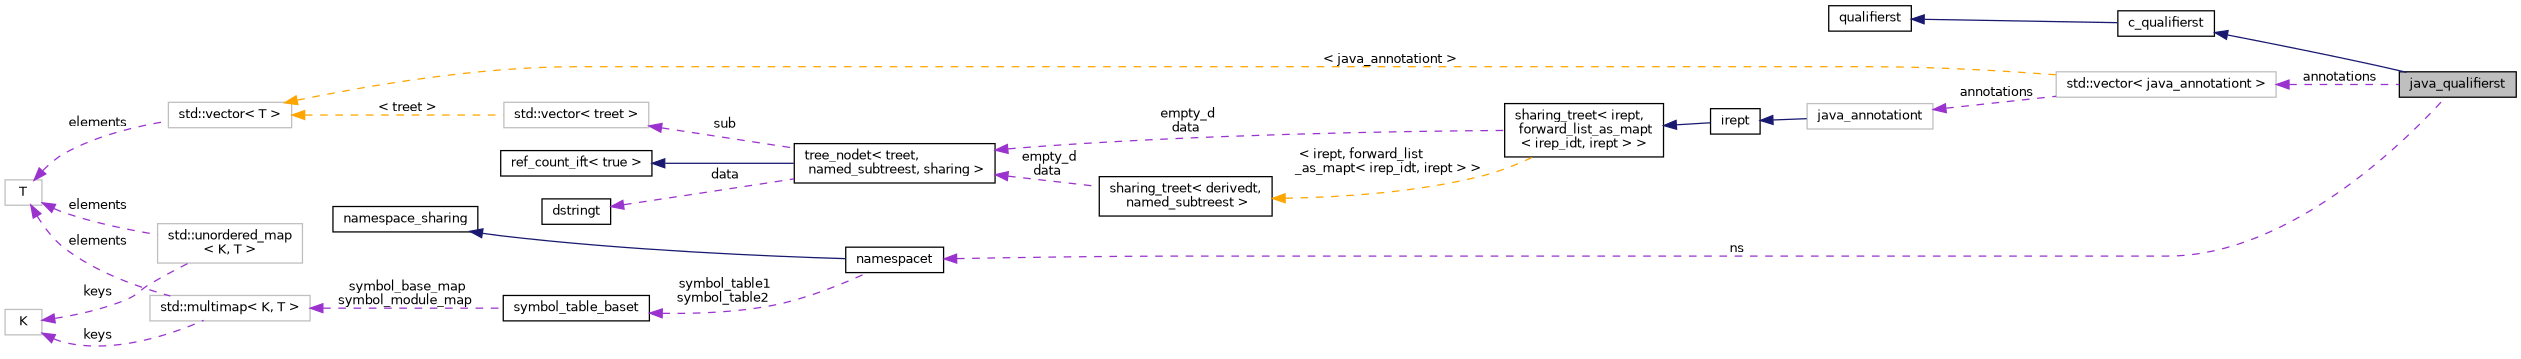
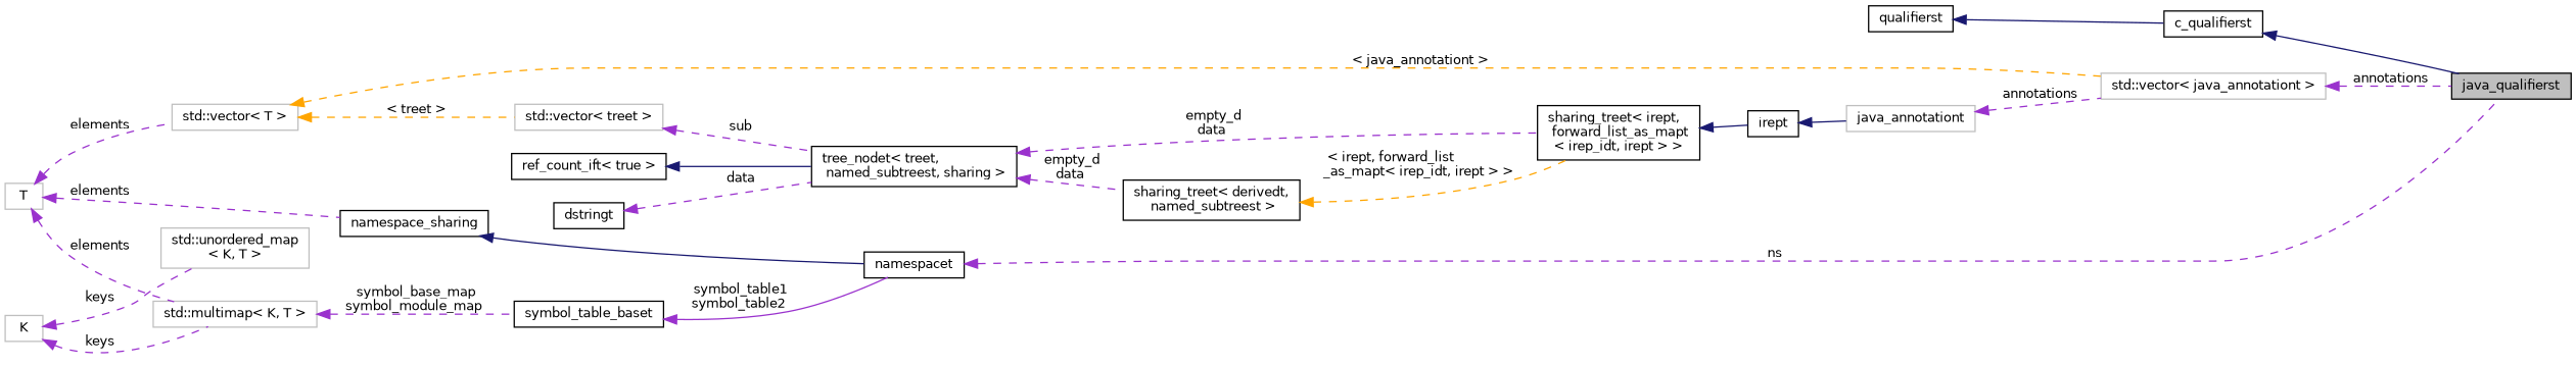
  digraph {
    rankdir=LR
    node [color=black fontname=Helvetica fontsize=10 shape=record]
    edge [color=darkorchid3 dir=back fontname=Helvetica fontsize=10 labelfontname=Helvetica labelfontsize=10 style=dashed]
    n1 [fillcolor=grey75 fontcolor=black height=0.2 label=java_qualifierst style=filled width=0.4]
    n2 [height=0.2 label=c_qualifierst width=0.4]
    n3 [height=0.2 label=qualifierst width=0.4]
    n4 [height=0.2 label=namespacet width=0.4]
    n5 [height=0.2 label=namespace_sharing width=0.4]
    n6 [height=0.2 label=symbol_table_baset width=0.4]
    n7 [color=grey75 height=0.2 label="std::multimap\< K, T \>" width=0.4]
    n8 [color=grey75 height=0.2 label=K width=0.4]
    n9 [color=grey75 height=0.2 label="std::unordered_map\l\< K, T \>" width=0.4]
    n10 [color=grey75 height=0.2 label=T width=0.4]
    n11 [color=grey75 height=0.2 label="std::vector\< T \>" width=0.4]
    n12 [color=grey75 height=0.2 label="std::vector\< java_annotationt \>" width=0.4]
    n13 [color=grey75 height=0.2 label="std::vector\< treet \>" width=0.4]
    n14 [color=grey75 height=0.2 label=java_annotationt width=0.4]
    n15 [height=0.2 label=irept width=0.4]
    n16 [height=0.2 label="sharing_treet\< irept,\l forward_list_as_mapt\l\< irep_idt, irept \> \>" width=0.4]
    n17 [height=0.2 label="tree_nodet\< treet,\l named_subtreest, sharing \>" width=0.4]
    n18 [height=0.2 label="sharing_treet\< derivedt,\l named_subtreest \>" width=0.4]
    n19 [height=0.2 label="ref_count_ift\< true \>" width=0.4]
    n20 [height=0.2 label=dstringt width=0.4]
    n2 -> n1 [color=midnightblue style=solid]
    n3 -> n2 [color=midnightblue style=solid]
    n4 -> n1 [label=" ns"]
    n5 -> n4 [color=midnightblue style=solid]
-   n6 -> n4 [label=" symbol_table1\nsymbol_table2"]
+   n6 -> n4 [label=" symbol_table1\nsymbol_table2" style=solid]
    n7 -> n6 [label=" symbol_base_map\nsymbol_module_map"]
    n8 -> n7 [label=" keys"]
    n8 -> n9 [label=" keys"]
    n10 -> n7 [label=" elements"]
-   n10 -> n9 [label=" elements"]
+   n10 -> n5 [label=" elements"]
    n10 -> n11 [label=" elements"]
    n11 -> n12 [color=orange label=" \< java_annotationt \>"]
    n11 -> n13 [color=orange label=" \< treet \>"]
    n12 -> n1 [label=" annotations"]
    n13 -> n17 [label=" sub"]
    n14 -> n12 [label=" annotations"]
    n15 -> n14 [color=midnightblue style=solid]
    n16 -> n15 [color=midnightblue style=solid]
    n17 -> n16 [label=" empty_d\ndata"]
    n17 -> n18 [label=" empty_d\ndata"]
    n18 -> n16 [color=orange label=" \< irept, forward_list\l_as_mapt\< irep_idt, irept \> \>"]
    n19 -> n17 [color=midnightblue style=solid]
    n20 -> n17 [label=" data"]
  }
